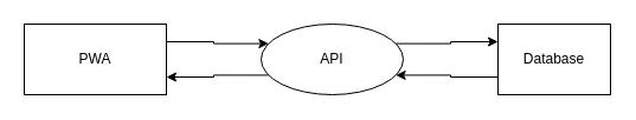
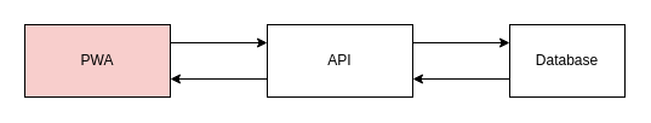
  <mxCell id="0" />
  <mxCell id="1" parent="0" />
  <mxCell id="2" style="edgeStyle=orthogonalEdgeStyle;rounded=0;orthogonalLoop=1;jettySize=auto;html=1;exitX=1;exitY=0.25;exitDx=0;exitDy=0;entryX=0;entryY=0.25;entryDx=0;entryDy=0;" edge="1" parent="1" source="3" target="6"><mxGeometry relative="1" as="geometry" /></mxCell>
- <mxCell id="3" value="PWA" style="rounded=0;whiteSpace=wrap;html=1;" vertex="1" parent="1"><mxGeometry x="20" y="20" width="120" height="60" as="geometry" /></mxCell>
+ <mxCell id="3" value="PWA" style="rounded=0;whiteSpace=wrap;html=1;fillColor=#f8cecc;" vertex="1" parent="1"><mxGeometry x="20" y="20" width="120" height="60" as="geometry" /></mxCell>
  <mxCell id="4" style="edgeStyle=orthogonalEdgeStyle;rounded=0;orthogonalLoop=1;jettySize=auto;html=1;exitX=0;exitY=0.75;exitDx=0;exitDy=0;entryX=1;entryY=0.75;entryDx=0;entryDy=0;" edge="1" parent="1" source="6" target="3"><mxGeometry relative="1" as="geometry" /></mxCell>
  <mxCell id="5" style="edgeStyle=orthogonalEdgeStyle;rounded=0;orthogonalLoop=1;jettySize=auto;html=1;exitX=1;exitY=0.25;exitDx=0;exitDy=0;entryX=0;entryY=0.25;entryDx=0;entryDy=0;" edge="1" parent="1" source="6" target="8"><mxGeometry relative="1" as="geometry" /></mxCell>
- <mxCell id="6" value="API" style="ellipse;whiteSpace=wrap;html=1;" vertex="1" parent="1"><mxGeometry x="220" y="20" width="120" height="60" as="geometry" /></mxCell>
+ <mxCell id="6" value="API" style="rounded=0;whiteSpace=wrap;html=1;" vertex="1" parent="1"><mxGeometry x="220" y="20" width="120" height="60" as="geometry" /></mxCell>
  <mxCell id="7" style="edgeStyle=orthogonalEdgeStyle;rounded=0;orthogonalLoop=1;jettySize=auto;html=1;exitX=0;exitY=0.75;exitDx=0;exitDy=0;entryX=1;entryY=0.75;entryDx=0;entryDy=0;" edge="1" parent="1" source="8" target="6"><mxGeometry relative="1" as="geometry" /></mxCell>
  <mxCell id="8" value="Database" style="rounded=0;whiteSpace=wrap;html=1;" vertex="1" parent="1"><mxGeometry x="420" y="20" width="95" height="60" as="geometry" /></mxCell>
